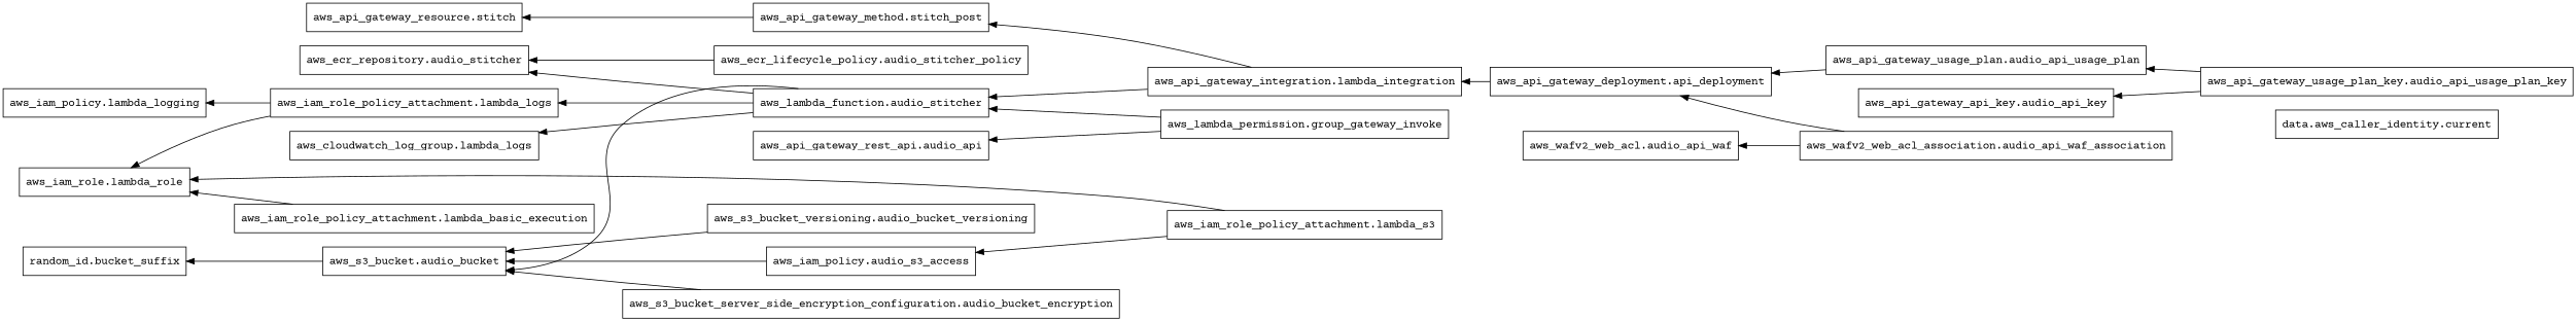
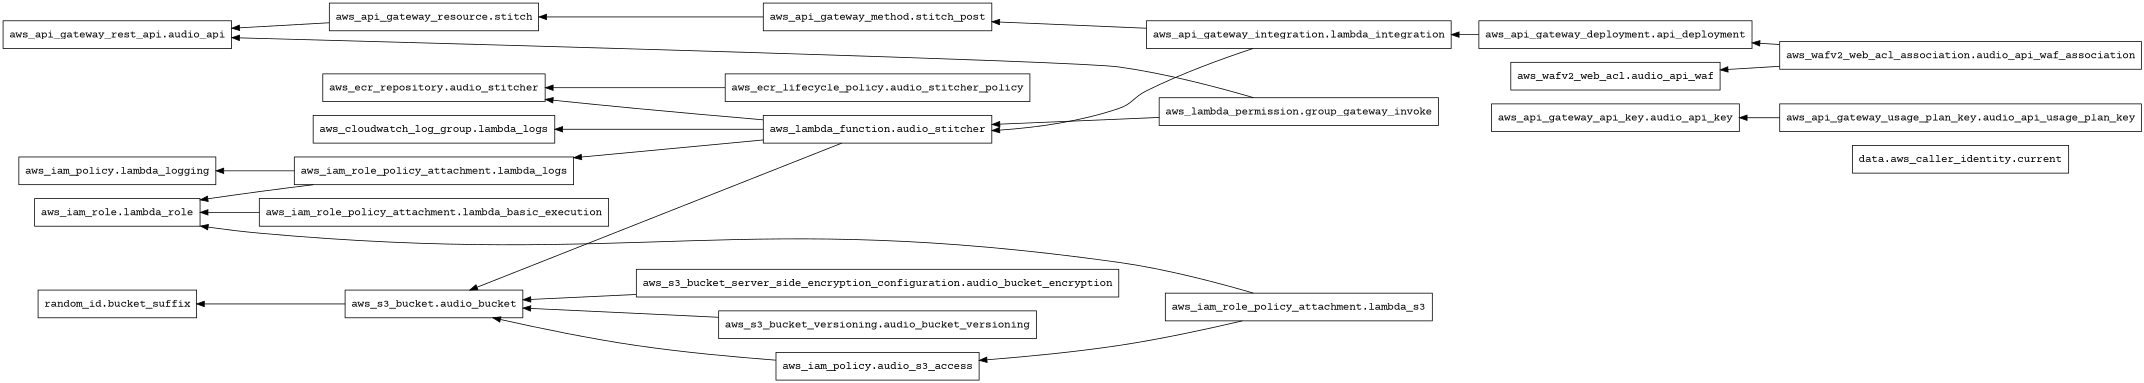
  digraph {
    fontname="Courier Prime"
    rankdir=RL
    node [fontname="Courier Prime" shape=rect]
    edge [fontname="Courier Prime"]
    n1 [label="data.aws_caller_identity.current"]
    n2 [label="aws_api_gateway_api_key.audio_api_key"]
    n3 [label="aws_api_gateway_deployment.api_deployment"]
    n4 [label="aws_api_gateway_integration.lambda_integration"]
    n5 [label="aws_api_gateway_method.stitch_post"]
    n6 [label="aws_lambda_function.audio_stitcher"]
    n7 [label="aws_api_gateway_resource.stitch"]
    n8 [label="aws_cloudwatch_log_group.lambda_logs"]
    n9 [label="aws_ecr_repository.audio_stitcher"]
    n10 [label="aws_s3_bucket.audio_bucket"]
    n11 [label="aws_iam_role_policy_attachment.lambda_logs"]
    n12 [label="aws_api_gateway_rest_api.audio_api"]
-   n13 [label="aws_api_gateway_usage_plan.audio_api_usage_plan"]
    n14 [label="aws_api_gateway_usage_plan_key.audio_api_usage_plan_key"]
    n15 [label="aws_ecr_lifecycle_policy.audio_stitcher_policy"]
    n16 [label="aws_iam_policy.lambda_logging"]
    n17 [label="aws_iam_policy.audio_s3_access"]
    n18 [label="random_id.bucket_suffix"]
    n19 [label="aws_iam_role.lambda_role"]
    n20 [label="aws_iam_role_policy_attachment.lambda_basic_execution"]
    n21 [label="aws_iam_role_policy_attachment.lambda_s3"]
    n22 [label="aws_lambda_permission.group_gateway_invoke"]
    n23 [label="aws_s3_bucket_server_side_encryption_configuration.audio_bucket_encryption"]
    n24 [label="aws_s3_bucket_versioning.audio_bucket_versioning"]
    n25 [label="aws_wafv2_web_acl.audio_api_waf"]
    n26 [label="aws_wafv2_web_acl_association.audio_api_waf_association"]
    n3 -> n4
    n4 -> n5
    n4 -> n6
    n5 -> n7
    n6 -> n8
    n6 -> n9
    n6 -> n10
    n6 -> n11
+   n7 -> n12
    n10 -> n18
    n11 -> n16
    n11 -> n19
-   n13 -> n3
    n14 -> n2
-   n14 -> n13
    n15 -> n9
    n17 -> n10
    n20 -> n19
    n21 -> n17
    n21 -> n19
    n22 -> n6
    n22 -> n12
    n23 -> n10
    n24 -> n10
    n26 -> n3
    n26 -> n25
  }
